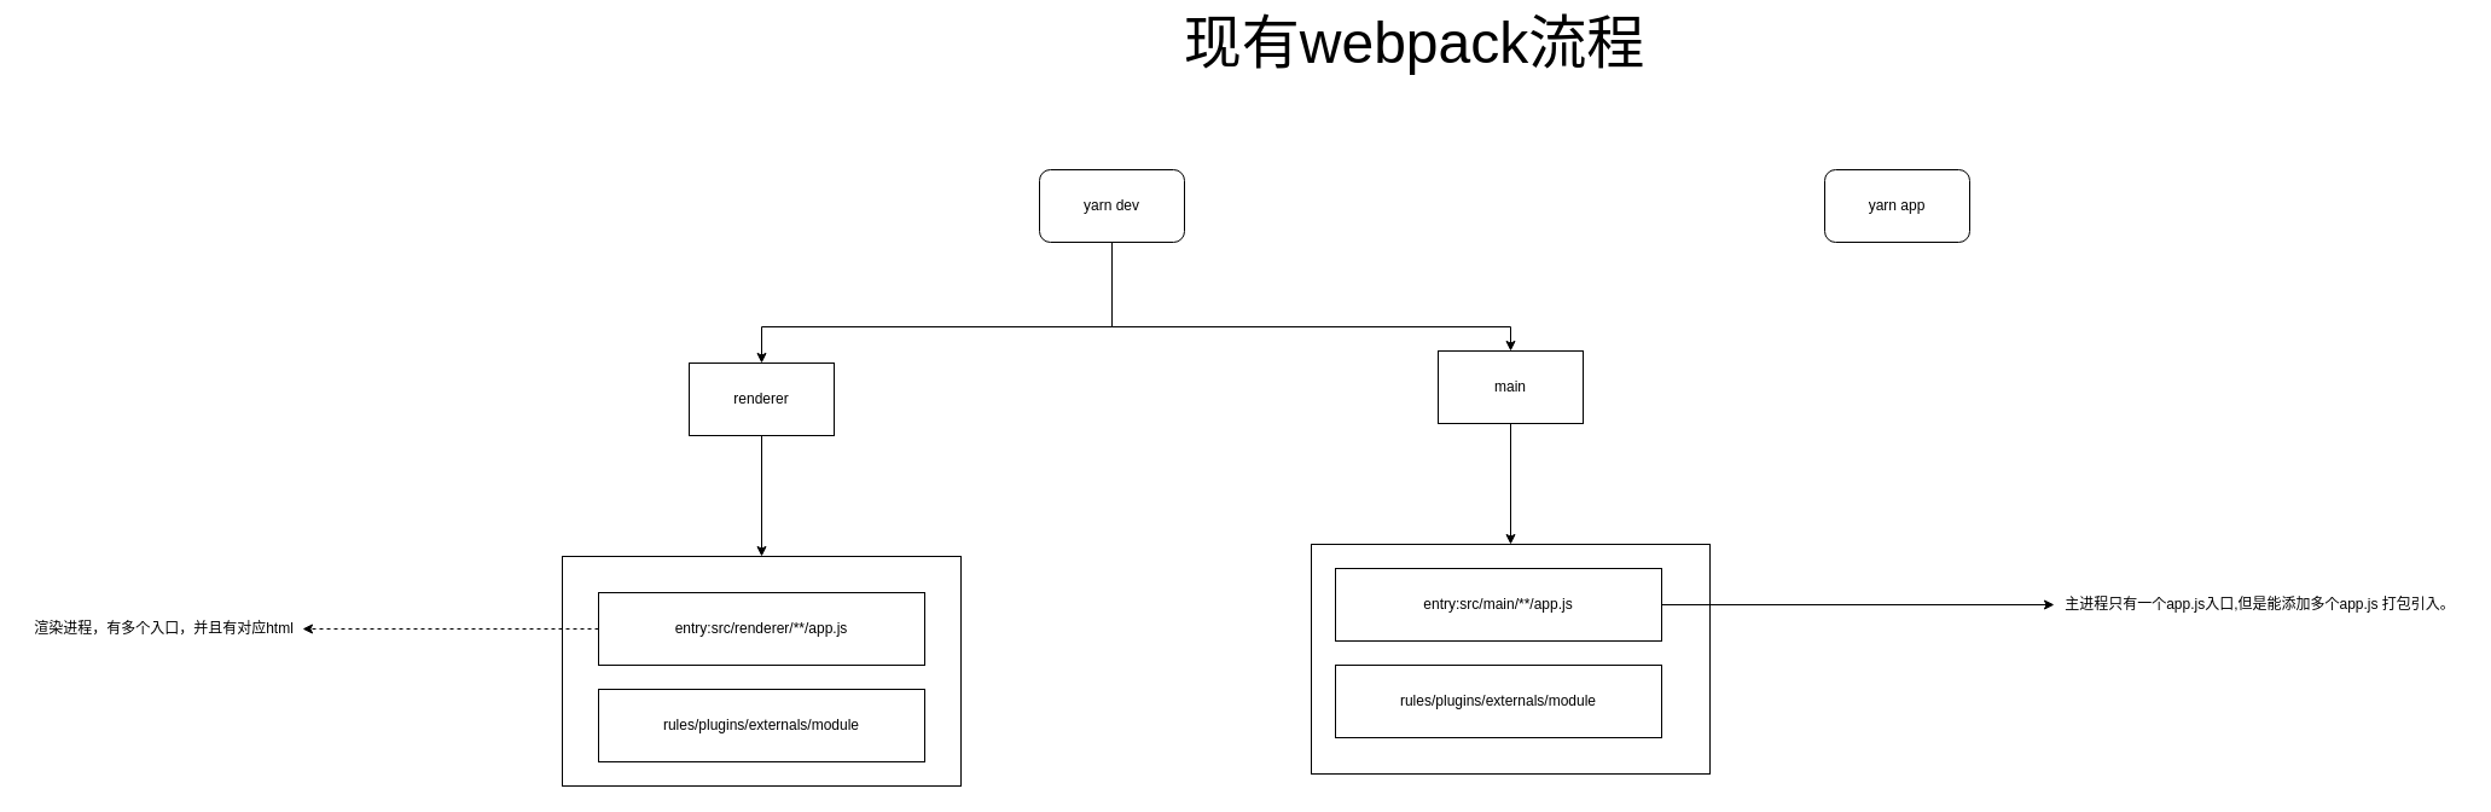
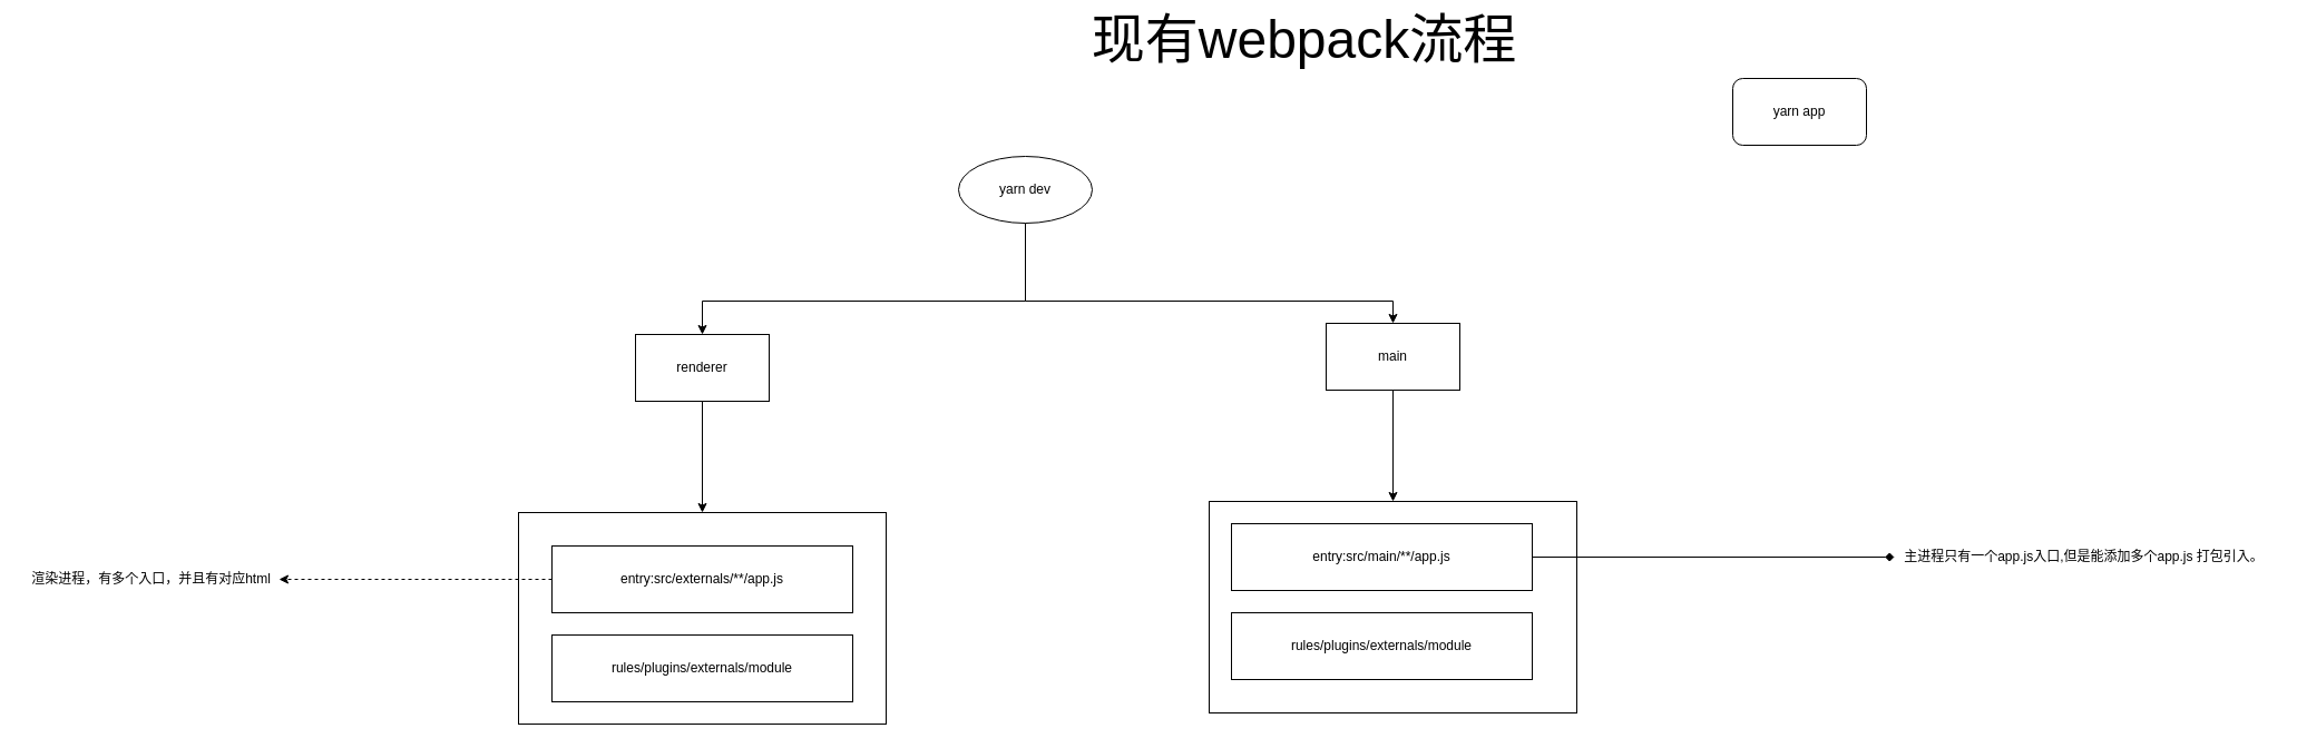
  <mxCell id="0" />
  <mxCell id="1" parent="0" />
  <mxCell id="2" style="edgeStyle=orthogonalEdgeStyle;rounded=0;orthogonalLoop=1;jettySize=auto;html=1;entryX=0.5;entryY=0;entryDx=0;entryDy=0;" edge="1" parent="1" source="4" target="8"><mxGeometry relative="1" as="geometry"><Array as="points"><mxPoint x="920" y="270" /></Array></mxGeometry></mxCell>
  <mxCell id="3" style="edgeStyle=orthogonalEdgeStyle;rounded=0;orthogonalLoop=1;jettySize=auto;html=1;entryX=0.5;entryY=0;entryDx=0;entryDy=0;" edge="1" parent="1" source="4" target="10"><mxGeometry relative="1" as="geometry"><Array as="points"><mxPoint x="920" y="270" /><mxPoint x="1250" y="270" /></Array></mxGeometry></mxCell>
- <mxCell id="4" value="yarn dev" style="rounded=1;whiteSpace=wrap;html=1;" vertex="1" parent="1"><mxGeometry x="860" y="140" width="120" height="60" as="geometry" /></mxCell>
+ <mxCell id="4" value="yarn dev" style="ellipse;whiteSpace=wrap;html=1;" vertex="1" parent="1"><mxGeometry x="860" y="140" width="120" height="60" as="geometry" /></mxCell>
  <mxCell id="5" value="&lt;font style=&quot;font-size: 48px&quot;&gt;现有webpack流程&lt;/font&gt;" style="text;html=1;align=center;verticalAlign=middle;resizable=0;points=[];autosize=1;strokeColor=none;" vertex="1" parent="1"><mxGeometry x="970" y="20" width="400" height="30" as="geometry" /></mxCell>
- <mxCell id="6" value="yarn app" style="rounded=1;whiteSpace=wrap;html=1;" vertex="1" parent="1"><mxGeometry x="1510" y="140" width="120" height="60" as="geometry" /></mxCell>
+ <mxCell id="6" value="yarn app" style="rounded=1;whiteSpace=wrap;html=1;" vertex="1" parent="1"><mxGeometry x="1555" y="70" width="120" height="60" as="geometry" /></mxCell>
  <mxCell id="7" style="edgeStyle=orthogonalEdgeStyle;rounded=0;orthogonalLoop=1;jettySize=auto;html=1;entryX=0.5;entryY=0;entryDx=0;entryDy=0;" edge="1" parent="1" source="8" target="11"><mxGeometry relative="1" as="geometry" /></mxCell>
  <mxCell id="8" value="renderer" style="rounded=0;whiteSpace=wrap;html=1;" vertex="1" parent="1"><mxGeometry x="570" y="300" width="120" height="60" as="geometry" /></mxCell>
  <mxCell id="9" style="edgeStyle=orthogonalEdgeStyle;rounded=0;orthogonalLoop=1;jettySize=auto;html=1;" edge="1" parent="1" source="10" target="15"><mxGeometry relative="1" as="geometry" /></mxCell>
  <mxCell id="10" value="main" style="rounded=0;whiteSpace=wrap;html=1;" vertex="1" parent="1"><mxGeometry x="1190" y="290" width="120" height="60" as="geometry" /></mxCell>
  <mxCell id="11" value="" style="rounded=0;whiteSpace=wrap;html=1;" vertex="1" parent="1"><mxGeometry x="465" y="460" width="330" height="190" as="geometry" /></mxCell>
  <mxCell id="12" value="rules/plugins/externals/module" style="rounded=0;whiteSpace=wrap;html=1;" vertex="1" parent="1"><mxGeometry x="495" y="570" width="270" height="60" as="geometry" /></mxCell>
  <mxCell id="13" style="edgeStyle=orthogonalEdgeStyle;rounded=0;orthogonalLoop=1;jettySize=auto;html=1;dashed=1;" edge="1" parent="1" source="14" target="19"><mxGeometry relative="1" as="geometry" /></mxCell>
- <mxCell id="14" value="entry:src/renderer/**/app.js" style="rounded=0;whiteSpace=wrap;html=1;" vertex="1" parent="1"><mxGeometry x="495" y="490" width="270" height="60" as="geometry" /></mxCell>
+ <mxCell id="14" value="entry:src/externals/**/app.js" style="rounded=0;whiteSpace=wrap;html=1;" vertex="1" parent="1"><mxGeometry x="495" y="490" width="270" height="60" as="geometry" /></mxCell>
  <mxCell id="15" value="" style="rounded=0;whiteSpace=wrap;html=1;" vertex="1" parent="1"><mxGeometry x="1085" y="450" width="330" height="190" as="geometry" /></mxCell>
  <mxCell id="16" value="rules/plugins/externals/module" style="rounded=0;whiteSpace=wrap;html=1;" vertex="1" parent="1"><mxGeometry x="1105" y="550" width="270" height="60" as="geometry" /></mxCell>
- <mxCell id="17" style="edgeStyle=orthogonalEdgeStyle;rounded=0;orthogonalLoop=1;jettySize=auto;html=1;" edge="1" parent="1" source="18" target="20"><mxGeometry relative="1" as="geometry" /></mxCell>
+ <mxCell id="17" style="edgeStyle=orthogonalEdgeStyle;rounded=0;orthogonalLoop=1;jettySize=auto;html=1;endArrow=diamond;" edge="1" parent="1" source="18" target="20"><mxGeometry relative="1" as="geometry" /></mxCell>
  <mxCell id="18" value="entry:src/main/**/app.js" style="rounded=0;whiteSpace=wrap;html=1;" vertex="1" parent="1"><mxGeometry x="1105" y="470" width="270" height="60" as="geometry" /></mxCell>
  <mxCell id="19" value="渲染进程，有多个入口，并且有对应html" style="text;html=1;align=center;verticalAlign=middle;resizable=0;points=[];autosize=1;strokeColor=none;" vertex="1" parent="1"><mxGeometry x="20" y="510" width="230" height="20" as="geometry" /></mxCell>
  <mxCell id="20" value="主进程只有一个app.js入口,但是能添加多个app.js 打包引入。" style="text;html=1;align=center;verticalAlign=middle;resizable=0;points=[];autosize=1;strokeColor=none;" vertex="1" parent="1"><mxGeometry x="1700" y="490" width="340" height="20" as="geometry" /></mxCell>
